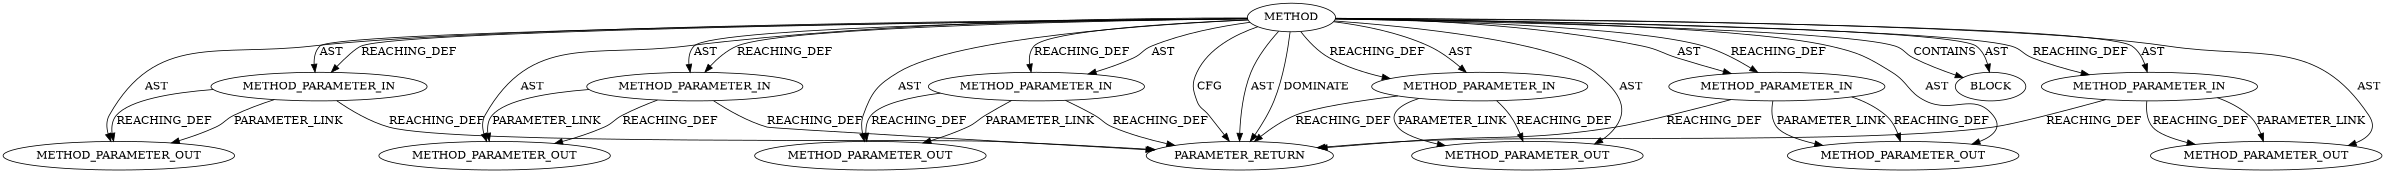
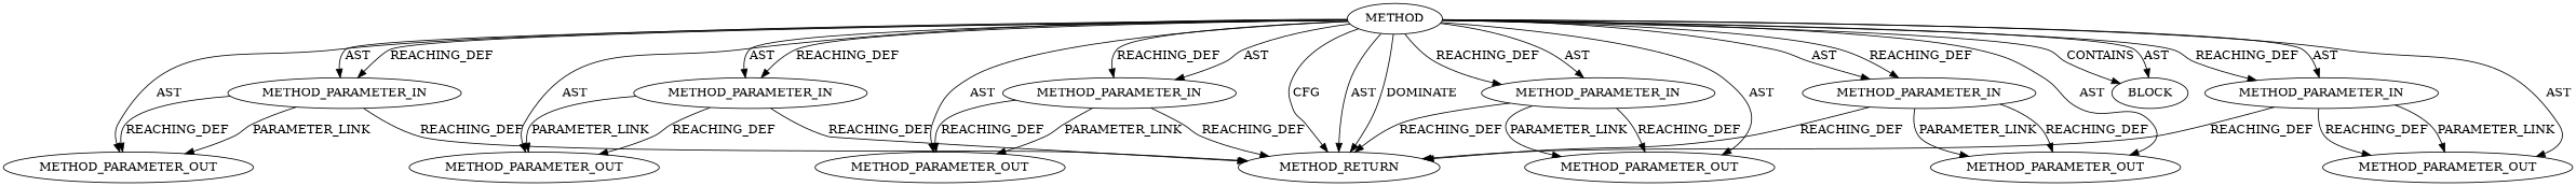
  digraph {
    node [CODE=p2 EVALUATION_STRATEGY=BY_VALUE IS_VARIADIC=false ORDER=2 TYPE_FULL_NAME=ANY]
    n1 [INDEX=2 NAME=p2 label=METHOD_PARAMETER_IN]
-   n2 [CODE=RET label=PARAMETER_RETURN IS_VARIADIC=""]
+   n2 [CODE=RET label=METHOD_RETURN IS_VARIADIC=""]
    n3 [INDEX=2 NAME=p2 label=METHOD_PARAMETER_OUT]
    n4 [CODE=p4 INDEX=4 NAME=p4 ORDER=4 label=METHOD_PARAMETER_IN]
    n5 [CODE=p4 INDEX=4 NAME=p4 ORDER=4 label=METHOD_PARAMETER_OUT]
    n6 [CODE=p1 INDEX=1 NAME=p1 ORDER=1 label=METHOD_PARAMETER_OUT]
    n7 [CODE=p5 INDEX=5 NAME=p5 ORDER=5 label=METHOD_PARAMETER_IN]
    n8 [CODE=p5 INDEX=5 NAME=p5 ORDER=5 label=METHOD_PARAMETER_OUT]
    n9 [ARGUMENT_INDEX=1 CODE="<empty>" ORDER=1 label=BLOCK EVALUATION_STRATEGY="" IS_VARIADIC=""]
    n10 [CODE=p6 INDEX=6 NAME=p6 ORDER=6 label=METHOD_PARAMETER_OUT]
    n11 [CODE=p3 INDEX=3 NAME=p3 ORDER=3 label=METHOD_PARAMETER_IN]
    n12 [CODE=p3 INDEX=3 NAME=p3 ORDER=3 label=METHOD_PARAMETER_OUT]
    n13 [AST_PARENT_FULL_NAME="<global>" AST_PARENT_TYPE=NAMESPACE_BLOCK CODE="<empty>" FILENAME="<empty>" FULL_NAME=EVP_PKEY_CTX_ctrl IS_EXTERNAL=true NAME=EVP_PKEY_CTX_ctrl ORDER=0 label=METHOD EVALUATION_STRATEGY="" IS_VARIADIC="" TYPE_FULL_NAME=""]
    n14 [CODE=p6 INDEX=6 NAME=p6 ORDER=6 label=METHOD_PARAMETER_IN]
    n15 [CODE=p1 INDEX=1 NAME=p1 ORDER=1 label=METHOD_PARAMETER_IN]
    n1 -> n2 [VARIABLE=p2 label=REACHING_DEF]
    n1 -> n3 [label=PARAMETER_LINK]
    n1 -> n3 [VARIABLE=p2 label=REACHING_DEF]
    n4 -> n2 [VARIABLE=p4 label=REACHING_DEF]
    n4 -> n5 [VARIABLE=p4 label=REACHING_DEF]
    n4 -> n5 [label=PARAMETER_LINK]
    n7 -> n2 [VARIABLE=p5 label=REACHING_DEF]
    n7 -> n8 [VARIABLE=p5 label=REACHING_DEF]
    n7 -> n8 [label=PARAMETER_LINK]
    n11 -> n2 [VARIABLE=p3 label=REACHING_DEF]
    n11 -> n12 [VARIABLE=p3 label=REACHING_DEF]
    n11 -> n12 [label=PARAMETER_LINK]
    n13 -> n1 [label=REACHING_DEF]
    n13 -> n1 [label=AST]
    n13 -> n2 [label=CFG]
    n13 -> n2 [label=AST]
    n13 -> n2 [label=DOMINATE]
    n13 -> n3 [label=AST]
    n13 -> n4 [label=REACHING_DEF]
    n13 -> n4 [label=AST]
    n13 -> n5 [label=AST]
    n13 -> n6 [label=AST]
    n13 -> n7 [label=AST]
    n13 -> n7 [label=REACHING_DEF]
    n13 -> n8 [label=AST]
    n13 -> n9 [label=CONTAINS]
    n13 -> n9 [label=AST]
    n13 -> n10 [label=AST]
    n13 -> n11 [label=AST]
    n13 -> n11 [label=REACHING_DEF]
    n13 -> n12 [label=AST]
    n13 -> n14 [label=REACHING_DEF]
    n13 -> n14 [label=AST]
    n13 -> n15 [label=AST]
    n13 -> n15 [label=REACHING_DEF]
    n14 -> n2 [VARIABLE=p6 label=REACHING_DEF]
    n14 -> n10 [label=PARAMETER_LINK]
    n14 -> n10 [VARIABLE=p6 label=REACHING_DEF]
    n15 -> n2 [VARIABLE=p1 label=REACHING_DEF]
    n15 -> n6 [VARIABLE=p1 label=REACHING_DEF]
    n15 -> n6 [label=PARAMETER_LINK]
  }
